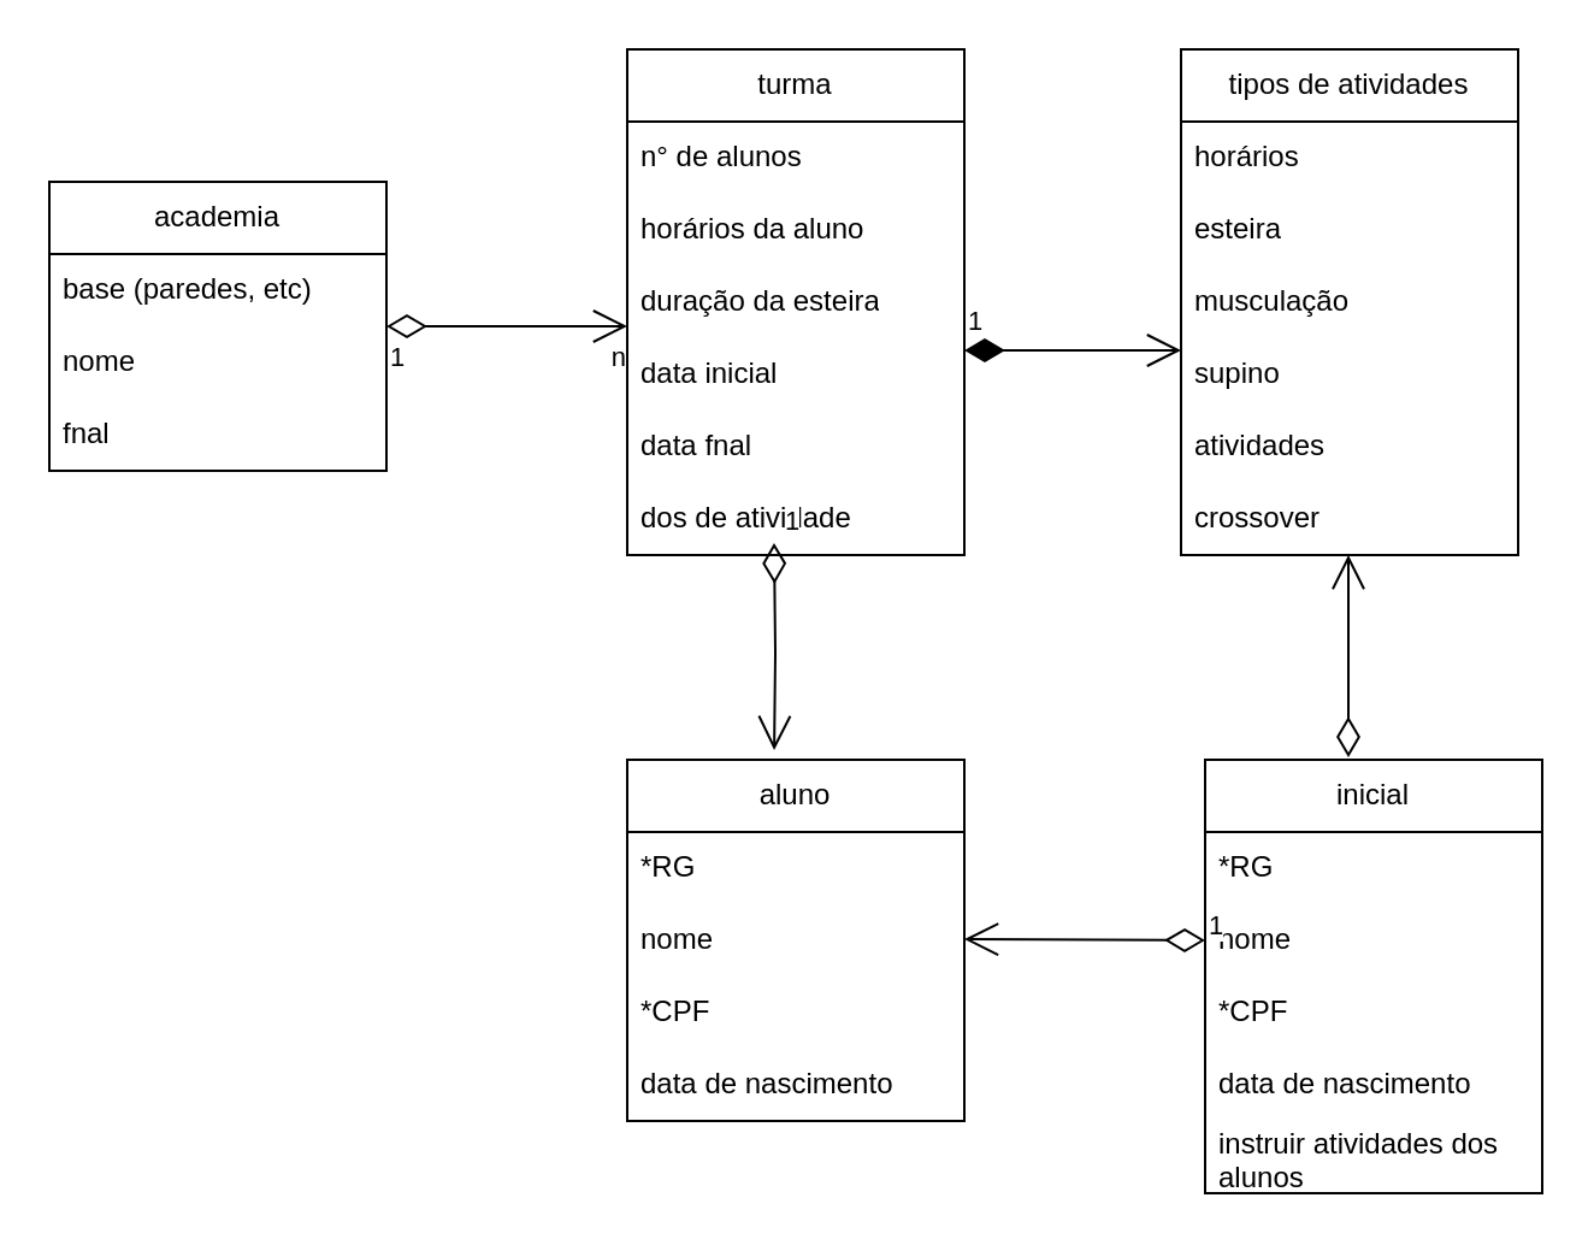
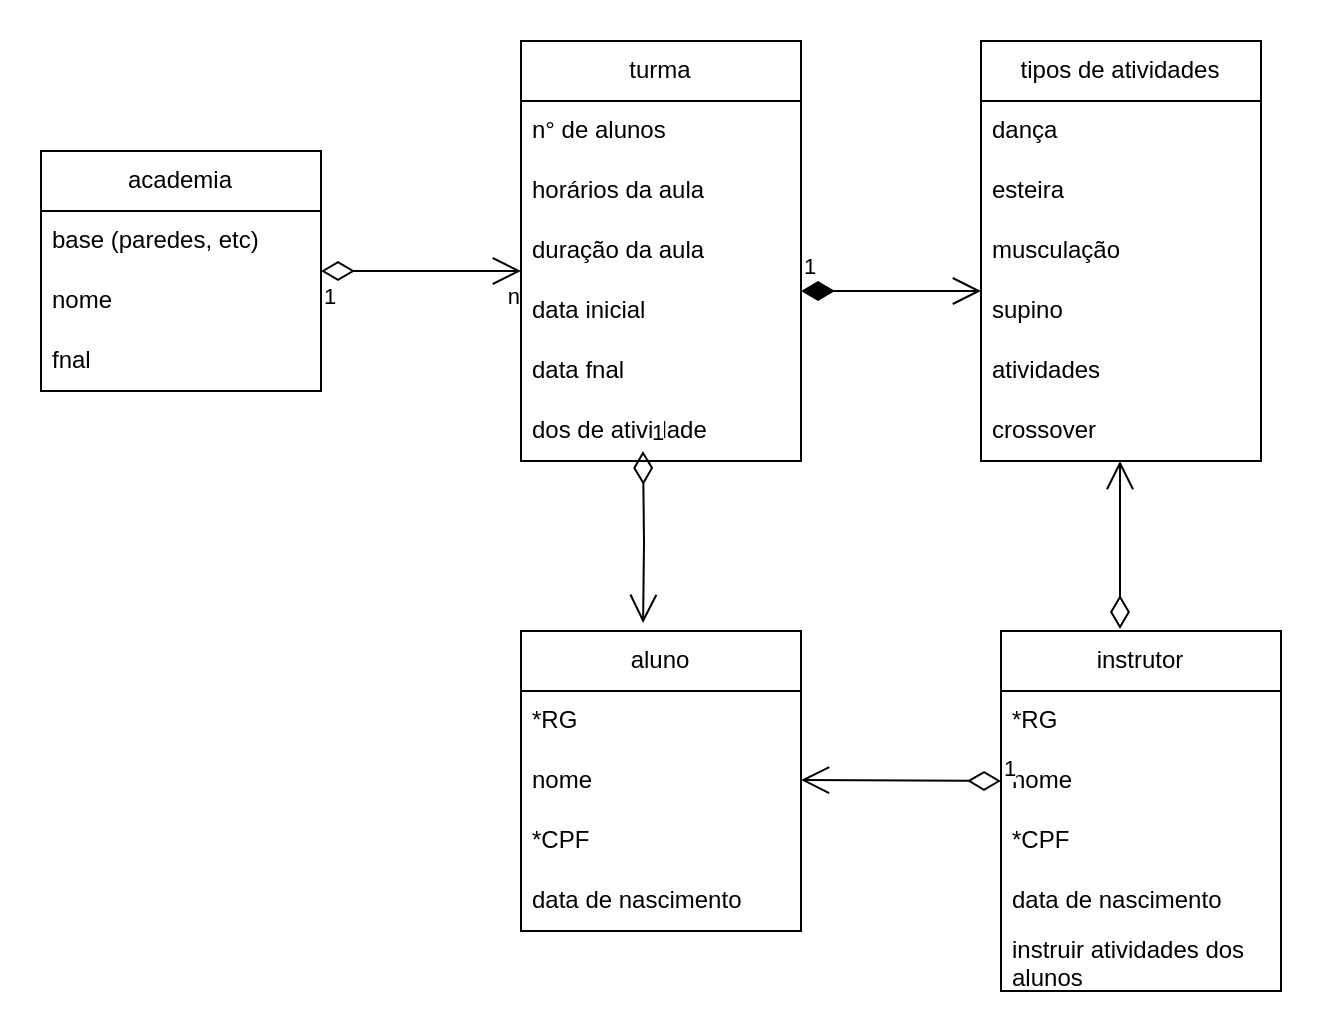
  <mxCell id="0" />
  <mxCell id="1" parent="0" />
  <mxCell id="2" value="academia" style="swimlane;fontStyle=0;childLayout=stackLayout;horizontal=1;startSize=30;horizontalStack=0;resizeParent=1;resizeParentMax=0;resizeLast=0;collapsible=1;marginBottom=0;whiteSpace=wrap;html=1;" vertex="1" parent="1"><mxGeometry x="20" y="75" width="140" height="120" as="geometry" /></mxCell>
  <mxCell id="3" value="base (paredes, etc)" style="text;strokeColor=none;fillColor=none;align=left;verticalAlign=middle;spacingLeft=4;spacingRight=4;overflow=hidden;points=[[0,0.5],[1,0.5]];portConstraint=eastwest;rotatable=0;whiteSpace=wrap;html=1;" vertex="1" parent="2"><mxGeometry y="30" width="140" height="30" as="geometry" /></mxCell>
  <mxCell id="4" value="nome" style="text;strokeColor=none;fillColor=none;align=left;verticalAlign=middle;spacingLeft=4;spacingRight=4;overflow=hidden;points=[[0,0.5],[1,0.5]];portConstraint=eastwest;rotatable=0;whiteSpace=wrap;html=1;" vertex="1" parent="2"><mxGeometry y="60" width="140" height="30" as="geometry" /></mxCell>
  <mxCell id="5" value="fnal" style="text;strokeColor=none;fillColor=none;align=left;verticalAlign=middle;spacingLeft=4;spacingRight=4;overflow=hidden;points=[[0,0.5],[1,0.5]];portConstraint=eastwest;rotatable=0;whiteSpace=wrap;html=1;" vertex="1" parent="2"><mxGeometry y="90" width="140" height="30" as="geometry" /></mxCell>
  <mxCell id="6" value="turma" style="swimlane;fontStyle=0;childLayout=stackLayout;horizontal=1;startSize=30;horizontalStack=0;resizeParent=1;resizeParentMax=0;resizeLast=0;collapsible=1;marginBottom=0;whiteSpace=wrap;html=1;" vertex="1" parent="1"><mxGeometry x="260" y="20" width="140" height="210" as="geometry" /></mxCell>
  <mxCell id="7" value="n° de alunos" style="text;strokeColor=none;fillColor=none;align=left;verticalAlign=middle;spacingLeft=4;spacingRight=4;overflow=hidden;points=[[0,0.5],[1,0.5]];portConstraint=eastwest;rotatable=0;whiteSpace=wrap;html=1;" vertex="1" parent="6"><mxGeometry y="30" width="140" height="30" as="geometry" /></mxCell>
- <mxCell id="8" value="horários da aluno" style="text;strokeColor=none;fillColor=none;align=left;verticalAlign=middle;spacingLeft=4;spacingRight=4;overflow=hidden;points=[[0,0.5],[1,0.5]];portConstraint=eastwest;rotatable=0;whiteSpace=wrap;html=1;" vertex="1" parent="6"><mxGeometry y="60" width="140" height="30" as="geometry" /></mxCell>
- <mxCell id="9" value="duração da esteira" style="text;strokeColor=none;fillColor=none;align=left;verticalAlign=middle;spacingLeft=4;spacingRight=4;overflow=hidden;points=[[0,0.5],[1,0.5]];portConstraint=eastwest;rotatable=0;whiteSpace=wrap;html=1;" vertex="1" parent="6"><mxGeometry y="90" width="140" height="30" as="geometry" /></mxCell>
+ <mxCell id="8" value="horários da aula" style="text;strokeColor=none;fillColor=none;align=left;verticalAlign=middle;spacingLeft=4;spacingRight=4;overflow=hidden;points=[[0,0.5],[1,0.5]];portConstraint=eastwest;rotatable=0;whiteSpace=wrap;html=1;" vertex="1" parent="6"><mxGeometry y="60" width="140" height="30" as="geometry" /></mxCell>
+ <mxCell id="9" value="duração da aula" style="text;strokeColor=none;fillColor=none;align=left;verticalAlign=middle;spacingLeft=4;spacingRight=4;overflow=hidden;points=[[0,0.5],[1,0.5]];portConstraint=eastwest;rotatable=0;whiteSpace=wrap;html=1;" vertex="1" parent="6"><mxGeometry y="90" width="140" height="30" as="geometry" /></mxCell>
  <mxCell id="10" value="data inicial" style="text;strokeColor=none;fillColor=none;align=left;verticalAlign=middle;spacingLeft=4;spacingRight=4;overflow=hidden;points=[[0,0.5],[1,0.5]];portConstraint=eastwest;rotatable=0;whiteSpace=wrap;html=1;" vertex="1" parent="6"><mxGeometry y="120" width="140" height="30" as="geometry" /></mxCell>
  <mxCell id="11" value="data fnal" style="text;strokeColor=none;fillColor=none;align=left;verticalAlign=middle;spacingLeft=4;spacingRight=4;overflow=hidden;points=[[0,0.5],[1,0.5]];portConstraint=eastwest;rotatable=0;whiteSpace=wrap;html=1;" vertex="1" parent="6"><mxGeometry y="150" width="140" height="30" as="geometry" /></mxCell>
  <mxCell id="12" value="dos de atividade " style="text;strokeColor=none;fillColor=none;align=left;verticalAlign=middle;spacingLeft=4;spacingRight=4;overflow=hidden;points=[[0,0.5],[1,0.5]];portConstraint=eastwest;rotatable=0;whiteSpace=wrap;html=1;" vertex="1" parent="6"><mxGeometry y="180" width="140" height="30" as="geometry" /></mxCell>
  <mxCell id="13" value="tipos de atividades" style="swimlane;fontStyle=0;childLayout=stackLayout;horizontal=1;startSize=30;horizontalStack=0;resizeParent=1;resizeParentMax=0;resizeLast=0;collapsible=1;marginBottom=0;whiteSpace=wrap;html=1;" vertex="1" parent="1"><mxGeometry x="490" y="20" width="140" height="210" as="geometry" /></mxCell>
- <mxCell id="14" value="horários" style="text;strokeColor=none;fillColor=none;align=left;verticalAlign=middle;spacingLeft=4;spacingRight=4;overflow=hidden;points=[[0,0.5],[1,0.5]];portConstraint=eastwest;rotatable=0;whiteSpace=wrap;html=1;" vertex="1" parent="13"><mxGeometry y="30" width="140" height="30" as="geometry" /></mxCell>
+ <mxCell id="14" value="dança" style="text;strokeColor=none;fillColor=none;align=left;verticalAlign=middle;spacingLeft=4;spacingRight=4;overflow=hidden;points=[[0,0.5],[1,0.5]];portConstraint=eastwest;rotatable=0;whiteSpace=wrap;html=1;" vertex="1" parent="13"><mxGeometry y="30" width="140" height="30" as="geometry" /></mxCell>
  <mxCell id="15" value="esteira" style="text;strokeColor=none;fillColor=none;align=left;verticalAlign=middle;spacingLeft=4;spacingRight=4;overflow=hidden;points=[[0,0.5],[1,0.5]];portConstraint=eastwest;rotatable=0;whiteSpace=wrap;html=1;" vertex="1" parent="13"><mxGeometry y="60" width="140" height="30" as="geometry" /></mxCell>
  <mxCell id="16" value="musculação" style="text;strokeColor=none;fillColor=none;align=left;verticalAlign=middle;spacingLeft=4;spacingRight=4;overflow=hidden;points=[[0,0.5],[1,0.5]];portConstraint=eastwest;rotatable=0;whiteSpace=wrap;html=1;" vertex="1" parent="13"><mxGeometry y="90" width="140" height="30" as="geometry" /></mxCell>
  <mxCell id="17" value="supino" style="text;strokeColor=none;fillColor=none;align=left;verticalAlign=middle;spacingLeft=4;spacingRight=4;overflow=hidden;points=[[0,0.5],[1,0.5]];portConstraint=eastwest;rotatable=0;whiteSpace=wrap;html=1;" vertex="1" parent="13"><mxGeometry y="120" width="140" height="30" as="geometry" /></mxCell>
  <mxCell id="18" value="atividades" style="text;strokeColor=none;fillColor=none;align=left;verticalAlign=middle;spacingLeft=4;spacingRight=4;overflow=hidden;points=[[0,0.5],[1,0.5]];portConstraint=eastwest;rotatable=0;whiteSpace=wrap;html=1;" vertex="1" parent="13"><mxGeometry y="150" width="140" height="30" as="geometry" /></mxCell>
  <mxCell id="19" value="crossover" style="text;strokeColor=none;fillColor=none;align=left;verticalAlign=middle;spacingLeft=4;spacingRight=4;overflow=hidden;points=[[0,0.5],[1,0.5]];portConstraint=eastwest;rotatable=0;whiteSpace=wrap;html=1;" vertex="1" parent="13"><mxGeometry y="180" width="140" height="30" as="geometry" /></mxCell>
  <mxCell id="20" value="" style="endArrow=open;html=1;endSize=12;startArrow=diamondThin;startSize=14;startFill=0;edgeStyle=orthogonalEdgeStyle;rounded=0;" edge="1" parent="1"><mxGeometry x="0.2" y="-210" relative="1" as="geometry"><mxPoint x="160" y="135" as="sourcePoint" /><mxPoint x="260" y="135" as="targetPoint" /><Array as="points"><mxPoint x="200" y="135" /><mxPoint x="200" y="135" /></Array><mxPoint as="offset" /></mxGeometry></mxCell>
  <mxCell id="21" value="1" style="edgeLabel;resizable=0;html=1;align=left;verticalAlign=top;" connectable="0" vertex="1" parent="20"><mxGeometry x="-1" relative="1" as="geometry" /></mxCell>
  <mxCell id="22" value="n" style="edgeLabel;resizable=0;html=1;align=right;verticalAlign=top;" connectable="0" vertex="1" parent="20"><mxGeometry x="1" relative="1" as="geometry" /></mxCell>
  <mxCell id="23" value="1" style="endArrow=open;html=1;endSize=12;startArrow=diamondThin;startSize=14;startFill=1;edgeStyle=orthogonalEdgeStyle;align=left;verticalAlign=bottom;rounded=0;" edge="1" parent="1"><mxGeometry x="-1" y="3" relative="1" as="geometry"><mxPoint x="400" y="145" as="sourcePoint" /><mxPoint x="490" y="145" as="targetPoint" /><Array as="points"><mxPoint x="450" y="145" /><mxPoint x="450" y="145" /></Array></mxGeometry></mxCell>
  <mxCell id="24" value="aluno" style="swimlane;fontStyle=0;childLayout=stackLayout;horizontal=1;startSize=30;horizontalStack=0;resizeParent=1;resizeParentMax=0;resizeLast=0;collapsible=1;marginBottom=0;whiteSpace=wrap;html=1;" vertex="1" parent="1"><mxGeometry x="260" y="315" width="140" height="150" as="geometry" /></mxCell>
  <mxCell id="25" value="*RG" style="text;strokeColor=none;fillColor=none;align=left;verticalAlign=middle;spacingLeft=4;spacingRight=4;overflow=hidden;points=[[0,0.5],[1,0.5]];portConstraint=eastwest;rotatable=0;whiteSpace=wrap;html=1;" vertex="1" parent="24"><mxGeometry y="30" width="140" height="30" as="geometry" /></mxCell>
  <mxCell id="26" value="nome" style="text;strokeColor=none;fillColor=none;align=left;verticalAlign=middle;spacingLeft=4;spacingRight=4;overflow=hidden;points=[[0,0.5],[1,0.5]];portConstraint=eastwest;rotatable=0;whiteSpace=wrap;html=1;" vertex="1" parent="24"><mxGeometry y="60" width="140" height="30" as="geometry" /></mxCell>
  <mxCell id="27" value="*CPF" style="text;strokeColor=none;fillColor=none;align=left;verticalAlign=middle;spacingLeft=4;spacingRight=4;overflow=hidden;points=[[0,0.5],[1,0.5]];portConstraint=eastwest;rotatable=0;whiteSpace=wrap;html=1;" vertex="1" parent="24"><mxGeometry y="90" width="140" height="30" as="geometry" /></mxCell>
  <mxCell id="28" value="data de nascimento" style="text;strokeColor=none;fillColor=none;align=left;verticalAlign=middle;spacingLeft=4;spacingRight=4;overflow=hidden;points=[[0,0.5],[1,0.5]];portConstraint=eastwest;rotatable=0;whiteSpace=wrap;html=1;" vertex="1" parent="24"><mxGeometry y="120" width="140" height="30" as="geometry" /></mxCell>
  <mxCell id="29" value="1" style="endArrow=open;html=1;endSize=12;startArrow=diamondThin;startSize=14;startFill=0;edgeStyle=orthogonalEdgeStyle;align=left;verticalAlign=bottom;rounded=0;entryX=0.436;entryY=-0.027;entryDx=0;entryDy=0;entryPerimeter=0;" edge="1" parent="1" target="24"><mxGeometry x="-1" y="3" relative="1" as="geometry"><mxPoint x="321" y="225" as="sourcePoint" /><mxPoint x="322" y="305" as="targetPoint" /></mxGeometry></mxCell>
- <mxCell id="30" value="inicial" style="swimlane;fontStyle=0;childLayout=stackLayout;horizontal=1;startSize=30;horizontalStack=0;resizeParent=1;resizeParentMax=0;resizeLast=0;collapsible=1;marginBottom=0;whiteSpace=wrap;html=1;" vertex="1" parent="1"><mxGeometry x="500" y="315" width="140" height="180" as="geometry" /></mxCell>
+ <mxCell id="30" value="instrutor" style="swimlane;fontStyle=0;childLayout=stackLayout;horizontal=1;startSize=30;horizontalStack=0;resizeParent=1;resizeParentMax=0;resizeLast=0;collapsible=1;marginBottom=0;whiteSpace=wrap;html=1;" vertex="1" parent="1"><mxGeometry x="500" y="315" width="140" height="180" as="geometry" /></mxCell>
  <mxCell id="31" value="*RG" style="text;strokeColor=none;fillColor=none;align=left;verticalAlign=middle;spacingLeft=4;spacingRight=4;overflow=hidden;points=[[0,0.5],[1,0.5]];portConstraint=eastwest;rotatable=0;whiteSpace=wrap;html=1;" vertex="1" parent="30"><mxGeometry y="30" width="140" height="30" as="geometry" /></mxCell>
  <mxCell id="32" value="nome" style="text;strokeColor=none;fillColor=none;align=left;verticalAlign=middle;spacingLeft=4;spacingRight=4;overflow=hidden;points=[[0,0.5],[1,0.5]];portConstraint=eastwest;rotatable=0;whiteSpace=wrap;html=1;" vertex="1" parent="30"><mxGeometry y="60" width="140" height="30" as="geometry" /></mxCell>
  <mxCell id="33" value="*CPF" style="text;strokeColor=none;fillColor=none;align=left;verticalAlign=middle;spacingLeft=4;spacingRight=4;overflow=hidden;points=[[0,0.5],[1,0.5]];portConstraint=eastwest;rotatable=0;whiteSpace=wrap;html=1;" vertex="1" parent="30"><mxGeometry y="90" width="140" height="30" as="geometry" /></mxCell>
  <mxCell id="34" value="data de nascimento" style="text;strokeColor=none;fillColor=none;align=left;verticalAlign=middle;spacingLeft=4;spacingRight=4;overflow=hidden;points=[[0,0.5],[1,0.5]];portConstraint=eastwest;rotatable=0;whiteSpace=wrap;html=1;" vertex="1" parent="30"><mxGeometry y="120" width="140" height="30" as="geometry" /></mxCell>
  <mxCell id="35" value="instruir atividades dos alunos" style="text;strokeColor=none;fillColor=none;align=left;verticalAlign=middle;spacingLeft=4;spacingRight=4;overflow=hidden;points=[[0,0.5],[1,0.5]];portConstraint=eastwest;rotatable=0;whiteSpace=wrap;html=1;" vertex="1" parent="30"><mxGeometry y="150" width="140" height="30" as="geometry" /></mxCell>
  <mxCell id="36" value="" style="endArrow=open;html=1;endSize=12;startArrow=diamondThin;startSize=14;startFill=0;edgeStyle=orthogonalEdgeStyle;align=left;verticalAlign=bottom;rounded=0;" edge="1" parent="1"><mxGeometry x="-1" y="3" relative="1" as="geometry"><mxPoint x="559.5" y="314" as="sourcePoint" /><mxPoint x="559.5" y="230" as="targetPoint" /></mxGeometry></mxCell>
  <mxCell id="37" value="1" style="endArrow=open;html=1;endSize=12;startArrow=diamondThin;startSize=14;startFill=0;edgeStyle=orthogonalEdgeStyle;align=left;verticalAlign=bottom;rounded=0;exitX=0;exitY=0.5;exitDx=0;exitDy=0;" edge="1" parent="1" source="32"><mxGeometry x="-1" y="3" relative="1" as="geometry"><mxPoint x="490" y="390" as="sourcePoint" /><mxPoint x="400" y="389.5" as="targetPoint" /></mxGeometry></mxCell>
